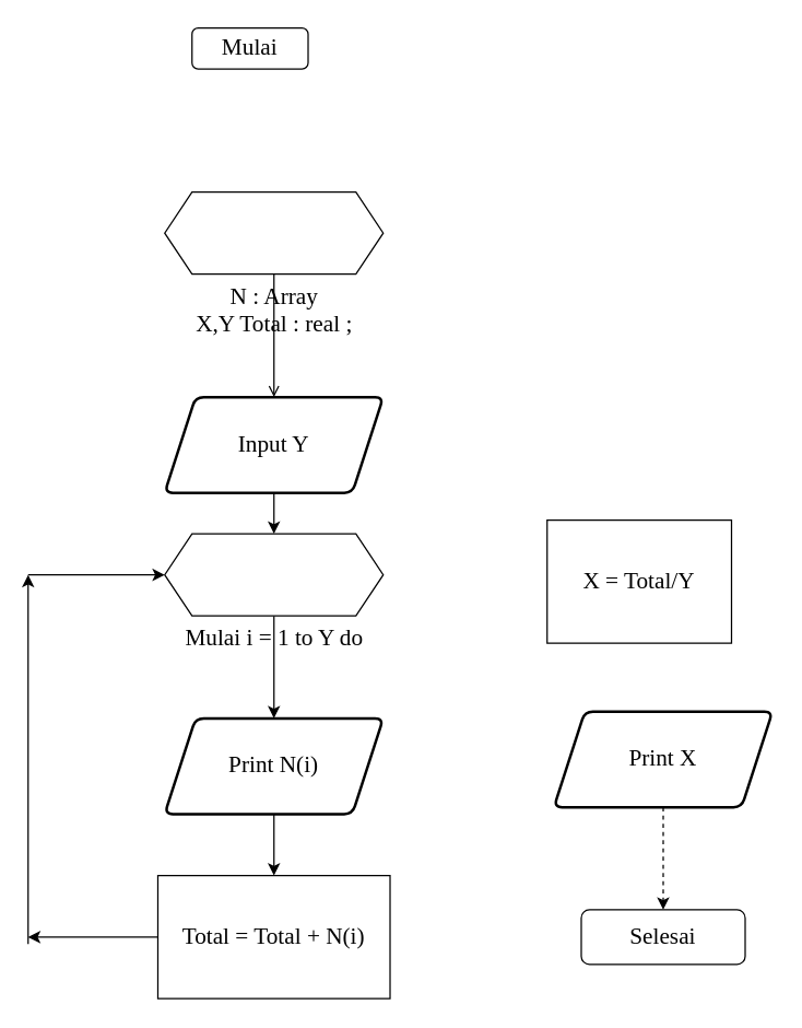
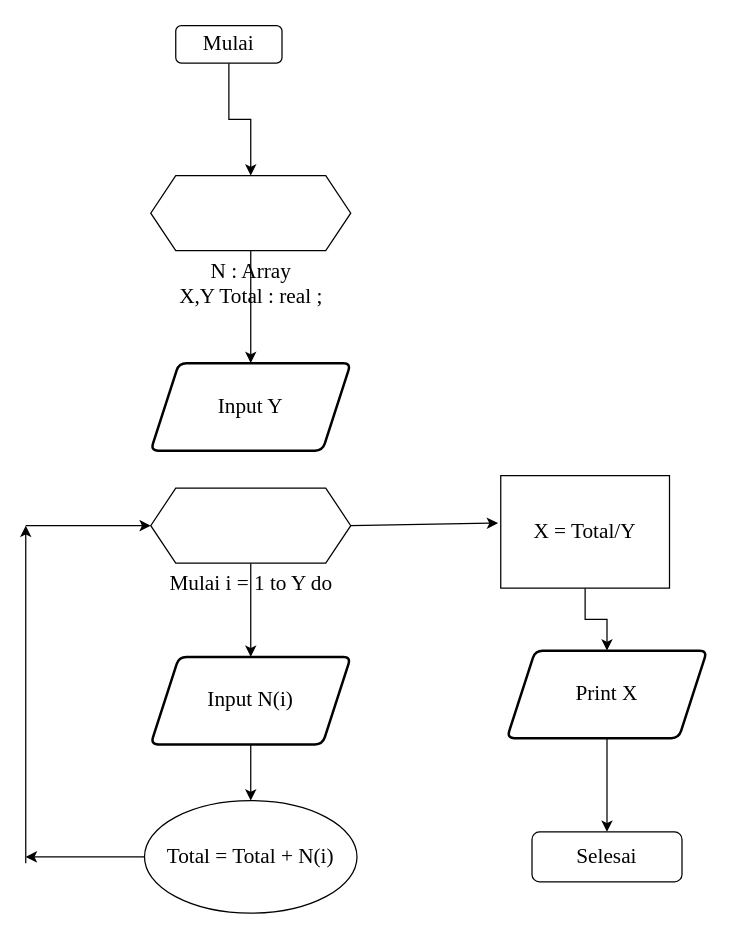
  <mxCell id="0" />
  <mxCell id="1" parent="0" />
+ <mxCell id="2" value="" style="edgeStyle=orthogonalEdgeStyle;rounded=0;orthogonalLoop=1;jettySize=auto;html=1;fontFamily=Times New Roman;fontSize=17;" edge="1" parent="1" source="3" target="5"><mxGeometry relative="1" as="geometry" /></mxCell>
  <mxCell id="3" value="Mulai" style="rounded=1;whiteSpace=wrap;html=1;fontSize=17;glass=0;strokeWidth=1;shadow=0;fontFamily=Times New Roman;" parent="1" vertex="1"><mxGeometry x="140" y="20" width="85" height="30" as="geometry" /></mxCell>
- <mxCell id="4" value="" style="edgeStyle=orthogonalEdgeStyle;rounded=0;orthogonalLoop=1;jettySize=auto;html=1;fontFamily=Times New Roman;fontSize=17;endArrow=open;" edge="1" parent="1" source="5" target="7"><mxGeometry relative="1" as="geometry" /></mxCell>
+ <mxCell id="4" value="" style="edgeStyle=orthogonalEdgeStyle;rounded=0;orthogonalLoop=1;jettySize=auto;html=1;fontFamily=Times New Roman;fontSize=17;" edge="1" parent="1" source="5" target="7"><mxGeometry relative="1" as="geometry" /></mxCell>
  <mxCell id="5" value="N : Array&lt;br&gt;&lt;div style=&quot;text-align: justify;&quot;&gt;X,Y Total : real ;&lt;/div&gt;" style="verticalLabelPosition=bottom;verticalAlign=top;html=1;shape=hexagon;perimeter=hexagonPerimeter2;arcSize=6;size=0.125;fontFamily=Times New Roman;fontSize=17;" vertex="1" parent="1"><mxGeometry x="120" y="140" width="160" height="60" as="geometry" /></mxCell>
- <mxCell id="6" value="" style="edgeStyle=orthogonalEdgeStyle;rounded=0;orthogonalLoop=1;jettySize=auto;html=1;fontFamily=Times New Roman;fontSize=17;" edge="1" parent="1" source="7" target="9"><mxGeometry relative="1" as="geometry" /></mxCell>
  <mxCell id="7" value="Input Y" style="shape=parallelogram;html=1;strokeWidth=2;perimeter=parallelogramPerimeter;whiteSpace=wrap;rounded=1;arcSize=12;size=0.141;fontFamily=Times New Roman;fontSize=17;" vertex="1" parent="1"><mxGeometry x="120" y="290" width="160" height="70" as="geometry" /></mxCell>
  <mxCell id="8" value="" style="edgeStyle=orthogonalEdgeStyle;rounded=0;orthogonalLoop=1;jettySize=auto;html=1;fontFamily=Times New Roman;fontSize=17;" edge="1" parent="1" source="9" target="11"><mxGeometry relative="1" as="geometry" /></mxCell>
  <mxCell id="9" value="Mulai i = 1 to Y do" style="verticalLabelPosition=bottom;verticalAlign=top;html=1;shape=hexagon;perimeter=hexagonPerimeter2;arcSize=6;size=0.125;fontFamily=Times New Roman;fontSize=17;" vertex="1" parent="1"><mxGeometry x="120" y="390" width="160" height="60" as="geometry" /></mxCell>
  <mxCell id="10" value="" style="edgeStyle=orthogonalEdgeStyle;rounded=0;orthogonalLoop=1;jettySize=auto;html=1;fontFamily=Times New Roman;fontSize=17;" edge="1" parent="1" source="11" target="12"><mxGeometry relative="1" as="geometry" /></mxCell>
- <mxCell id="11" value="Print N(i)" style="shape=parallelogram;html=1;strokeWidth=2;perimeter=parallelogramPerimeter;whiteSpace=wrap;rounded=1;arcSize=12;size=0.141;fontFamily=Times New Roman;fontSize=17;" vertex="1" parent="1"><mxGeometry x="120" y="525" width="160" height="70" as="geometry" /></mxCell>
- <mxCell id="12" value="Total = Total + N(i)" style="rounded=0;whiteSpace=wrap;html=1;fontFamily=Times New Roman;fontSize=17;" vertex="1" parent="1"><mxGeometry x="115" y="640" width="170" height="90" as="geometry" /></mxCell>
+ <mxCell id="11" value="Input N(i)" style="shape=parallelogram;html=1;strokeWidth=2;perimeter=parallelogramPerimeter;whiteSpace=wrap;rounded=1;arcSize=12;size=0.141;fontFamily=Times New Roman;fontSize=17;" vertex="1" parent="1"><mxGeometry x="120" y="525" width="160" height="70" as="geometry" /></mxCell>
+ <mxCell id="12" value="Total = Total + N(i)" style="ellipse;whiteSpace=wrap;html=1;fontFamily=Times New Roman;fontSize=17;" vertex="1" parent="1"><mxGeometry x="115" y="640" width="170" height="90" as="geometry" /></mxCell>
+ <mxCell id="13" value="" style="edgeStyle=orthogonalEdgeStyle;rounded=0;orthogonalLoop=1;jettySize=auto;html=1;fontFamily=Times New Roman;fontSize=17;" edge="1" parent="1" source="14" target="16"><mxGeometry relative="1" as="geometry" /></mxCell>
  <mxCell id="14" value="X = Total/Y" style="rounded=0;whiteSpace=wrap;html=1;fontFamily=Times New Roman;fontSize=17;" vertex="1" parent="1"><mxGeometry x="400" y="380" width="135" height="90" as="geometry" /></mxCell>
- <mxCell id="15" value="" style="edgeStyle=orthogonalEdgeStyle;rounded=0;orthogonalLoop=1;jettySize=auto;html=1;fontFamily=Times New Roman;fontSize=17;dashed=1;" edge="1" parent="1" source="16" target="17"><mxGeometry relative="1" as="geometry" /></mxCell>
+ <mxCell id="15" value="" style="edgeStyle=orthogonalEdgeStyle;rounded=0;orthogonalLoop=1;jettySize=auto;html=1;fontFamily=Times New Roman;fontSize=17;" edge="1" parent="1" source="16" target="17"><mxGeometry relative="1" as="geometry" /></mxCell>
  <mxCell id="16" value="Print X" style="shape=parallelogram;html=1;strokeWidth=2;perimeter=parallelogramPerimeter;whiteSpace=wrap;rounded=1;arcSize=12;size=0.141;fontFamily=Times New Roman;fontSize=17;" vertex="1" parent="1"><mxGeometry x="405" y="520" width="160" height="70" as="geometry" /></mxCell>
  <mxCell id="17" value="Selesai" style="rounded=1;whiteSpace=wrap;html=1;fontSize=17;glass=0;strokeWidth=1;shadow=0;fontFamily=Times New Roman;" vertex="1" parent="1"><mxGeometry x="425" y="665" width="120" height="40" as="geometry" /></mxCell>
+ <mxCell id="18" value="" style="endArrow=classic;html=1;rounded=0;fontFamily=Times New Roman;fontSize=17;exitX=1;exitY=0.5;exitDx=0;exitDy=0;entryX=-0.016;entryY=0.422;entryDx=0;entryDy=0;entryPerimeter=0;" edge="1" parent="1" source="9" target="14"><mxGeometry width="50" height="50" relative="1" as="geometry"><mxPoint x="330" y="620" as="sourcePoint" /><mxPoint x="380" y="570" as="targetPoint" /></mxGeometry></mxCell>
  <mxCell id="19" value="" style="endArrow=classic;html=1;rounded=0;fontFamily=Times New Roman;fontSize=17;exitX=0;exitY=0.5;exitDx=0;exitDy=0;" edge="1" parent="1" source="12"><mxGeometry width="50" height="50" relative="1" as="geometry"><mxPoint x="20" y="700" as="sourcePoint" /><mxPoint x="20" y="685" as="targetPoint" /></mxGeometry></mxCell>
  <mxCell id="20" value="" style="endArrow=classic;html=1;rounded=0;fontFamily=Times New Roman;fontSize=17;" edge="1" parent="1"><mxGeometry width="50" height="50" relative="1" as="geometry"><mxPoint x="20" y="690" as="sourcePoint" /><mxPoint x="20" y="420" as="targetPoint" /></mxGeometry></mxCell>
  <mxCell id="21" value="" style="endArrow=classic;html=1;rounded=0;fontFamily=Times New Roman;fontSize=17;entryX=0;entryY=0.5;entryDx=0;entryDy=0;" edge="1" parent="1" target="9"><mxGeometry width="50" height="50" relative="1" as="geometry"><mxPoint x="20" y="420" as="sourcePoint" /><mxPoint x="70" y="370" as="targetPoint" /></mxGeometry></mxCell>
